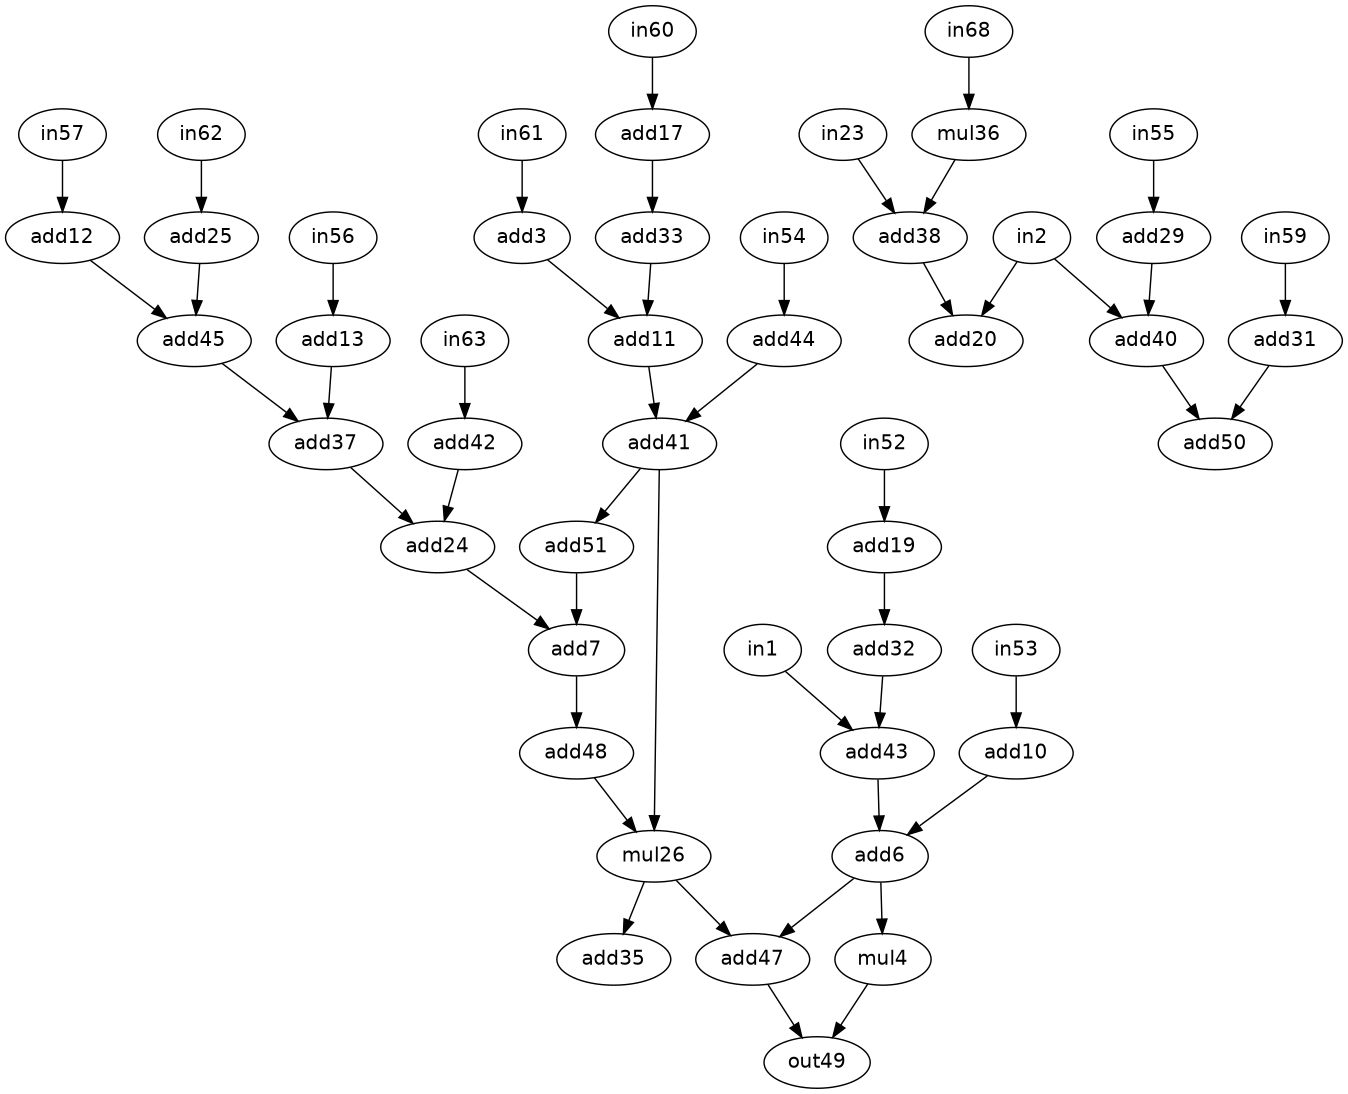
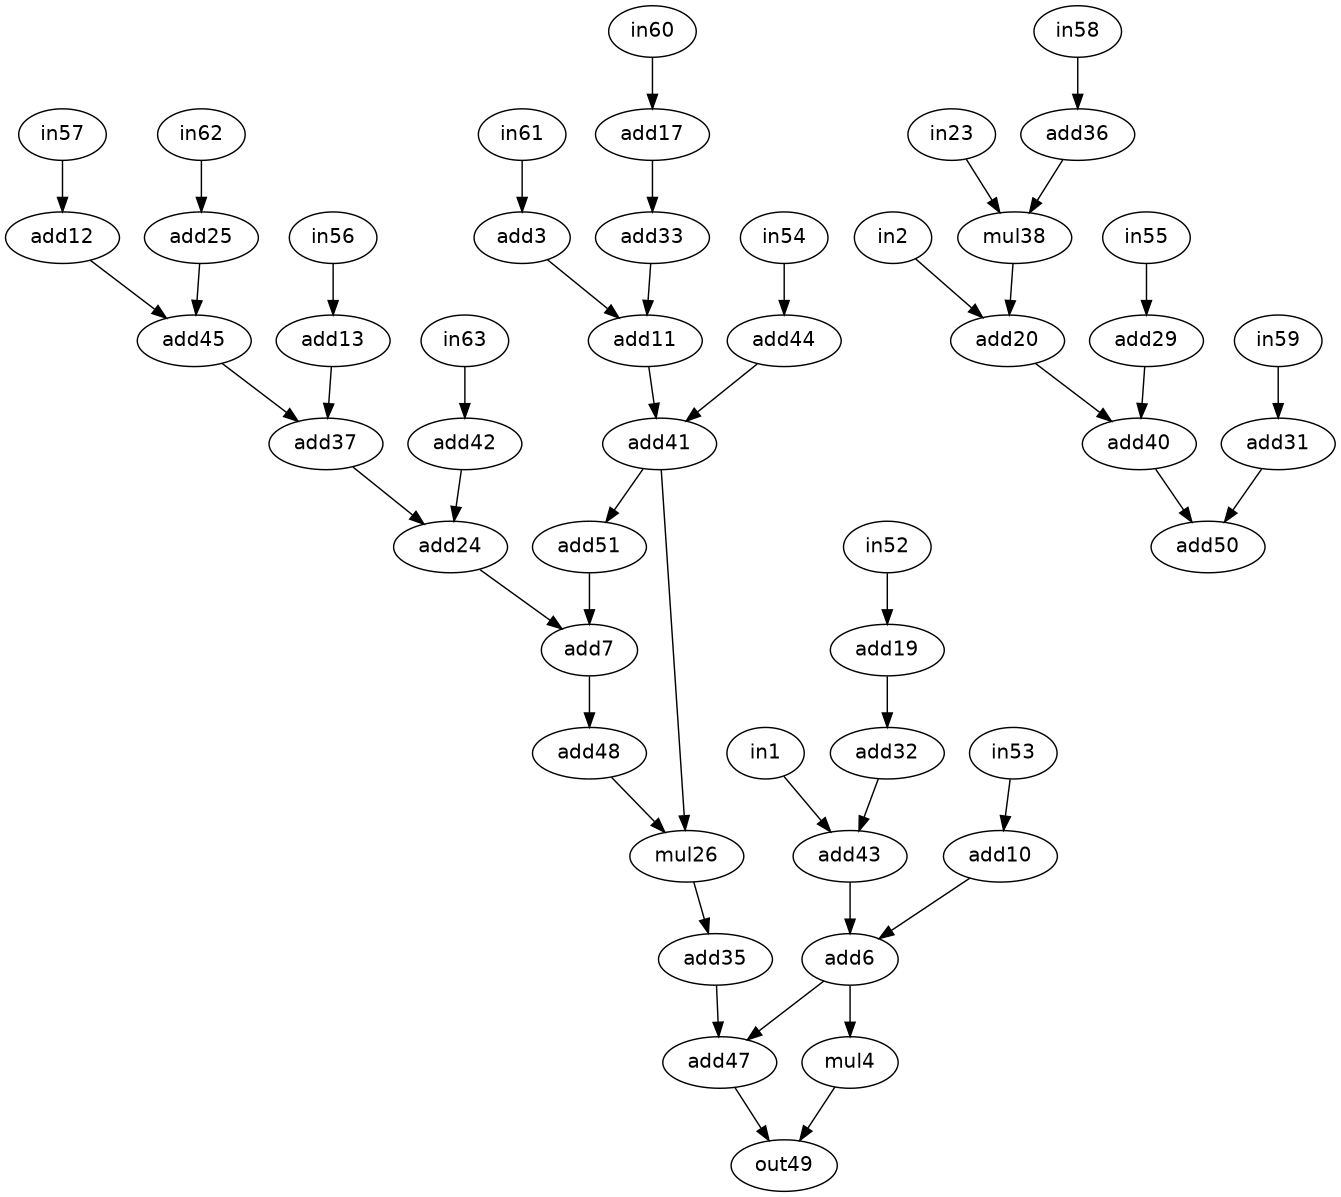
  digraph {
    fontname="DejaVu Sans"
    node [fontname="DejaVu Sans" op=add]
    edge [fontname="DejaVu Sans" port=0 w=0]
    n1 [label=in1 op=in]
    n2 [label=add43]
    n3 [label=add6]
    n4 [label=in2 op=in]
    n5 [label=add20]
    n6 [label=add40]
    n7 [label=add3 op=addi value=2]
    n8 [label=add11]
    n9 [label=add41]
    n10 [label=mul4 op=muli value=2]
    n11 [label=out49 op=out]
    n12 [label=add35]
    n13 [label=add47]
    n14 [label=add7]
    n15 [label=add48]
    n16 [label=mul26 op=mul]
    n17 [label=add51]
    n18 [label=add10 op=addi value=2]
    n19 [label=add12 op=addi value=2]
    n20 [label=add45]
    n21 [label=add37]
    n22 [label=add13 op=addi value=2]
    n23 [label=add24]
    n24 [label=add17 op=addi value=2]
    n25 [label=add33]
    n26 [label=add32]
    n27 [label=add19 op=addi value=2]
    n28 [label=add50]
    n29 [label=in23 op=in]
-   n30 [label=add38]
+   n30 [label=mul38]
    n31 [label=add25 op=addi value=2]
    n32 [label=add29 op=addi value=2]
    n33 [label=add31 op=addi value=2]
-   n34 [label=mul36 op=addi value=2]
+   n34 [label=add36 op=addi value=2]
    n35 [label=add42 op=addi value=2]
    n36 [label=add44 op=addi value=2]
    n37 [label=in52 op=in]
    n38 [label=in53 op=in]
    n39 [label=in54 op=in]
    n40 [label=in55 op=in]
    n41 [label=in56 op=in]
    n42 [label=in57 op=in]
-   n43 [label=in68 op=in]
+   n43 [label=in58 op=in]
    n44 [label=in59 op=in]
    n45 [label=in60 op=in]
    n46 [label=in61 op=in]
    n47 [label=in62 op=in]
    n48 [label=in63 op=in]
    n1 -> n2
    n2 -> n3 [port=1]
    n3 -> n10
    n3 -> n13
    n4 -> n5
-   n4 -> n6
+   n5 -> n6
    n6 -> n28 [port=1]
    n7 -> n8
    n8 -> n9
    n9 -> n16
    n9 -> n17 [port=1]
    n10 -> n11
-   n16 -> n13 [port=1]
+   n12 -> n13 [port=1]
    n13 -> n11
    n14 -> n15
    n15 -> n16 [port=1]
    n16 -> n12 [port=1]
    n17 -> n14 [port=1]
    n18 -> n3
    n19 -> n20
    n20 -> n21 [port=1]
    n21 -> n23 [port=1]
    n22 -> n21
    n23 -> n14
    n24 -> n25
    n25 -> n8 [port=1]
    n26 -> n2 [port=1]
    n27 -> n26 [port=1]
    n29 -> n30 [port=1]
    n30 -> n5 [port=1]
    n31 -> n20 [port=1]
    n32 -> n6 [port=1]
    n33 -> n28
    n34 -> n30
    n35 -> n23
    n36 -> n9 [port=1]
    n37 -> n27
    n38 -> n18
    n39 -> n36
    n40 -> n32
    n41 -> n22
    n42 -> n19
    n43 -> n34
    n44 -> n33
    n45 -> n24
    n46 -> n7
    n47 -> n31
    n48 -> n35
  }
